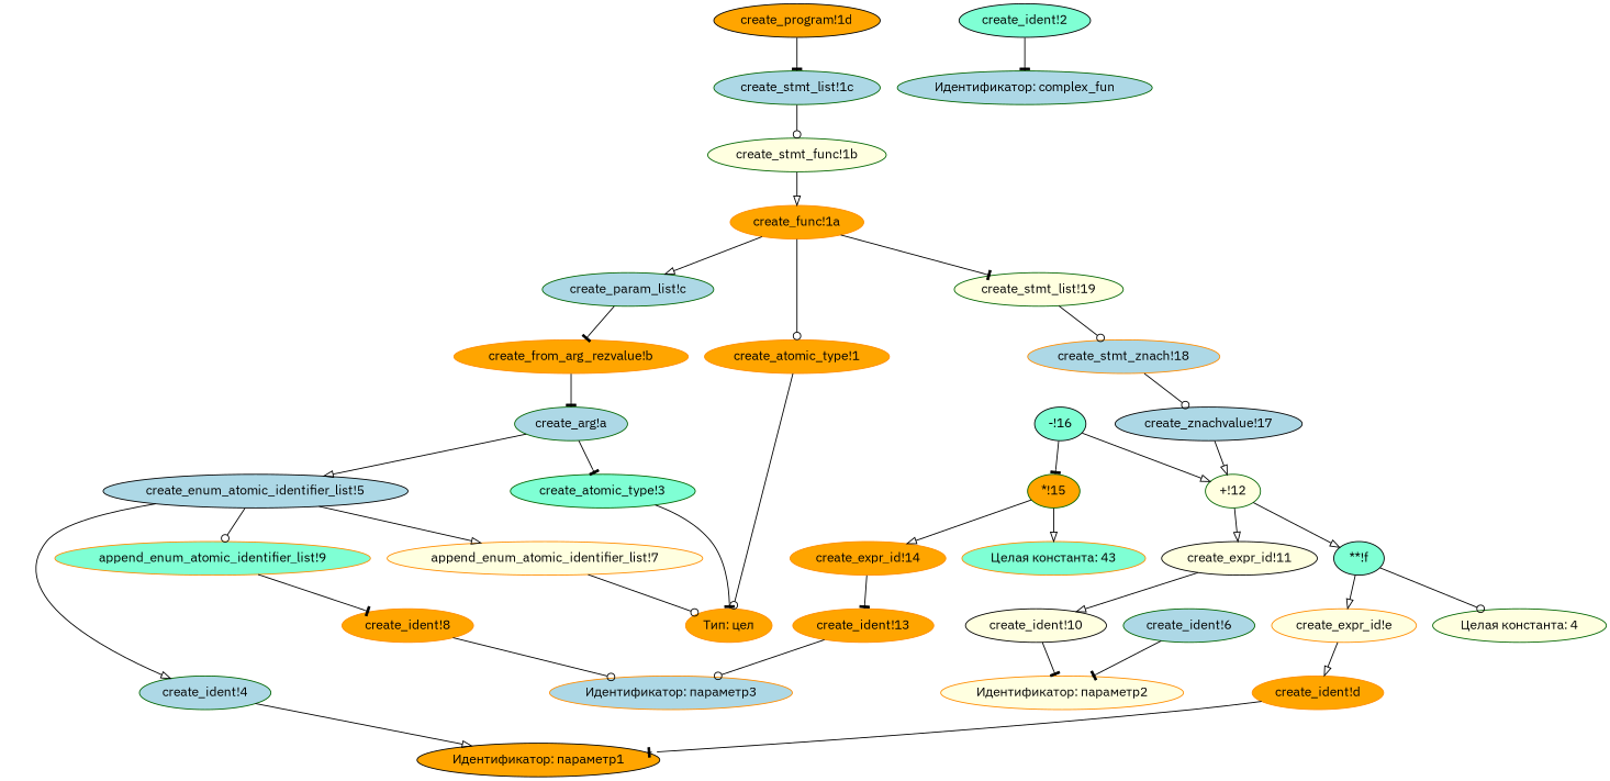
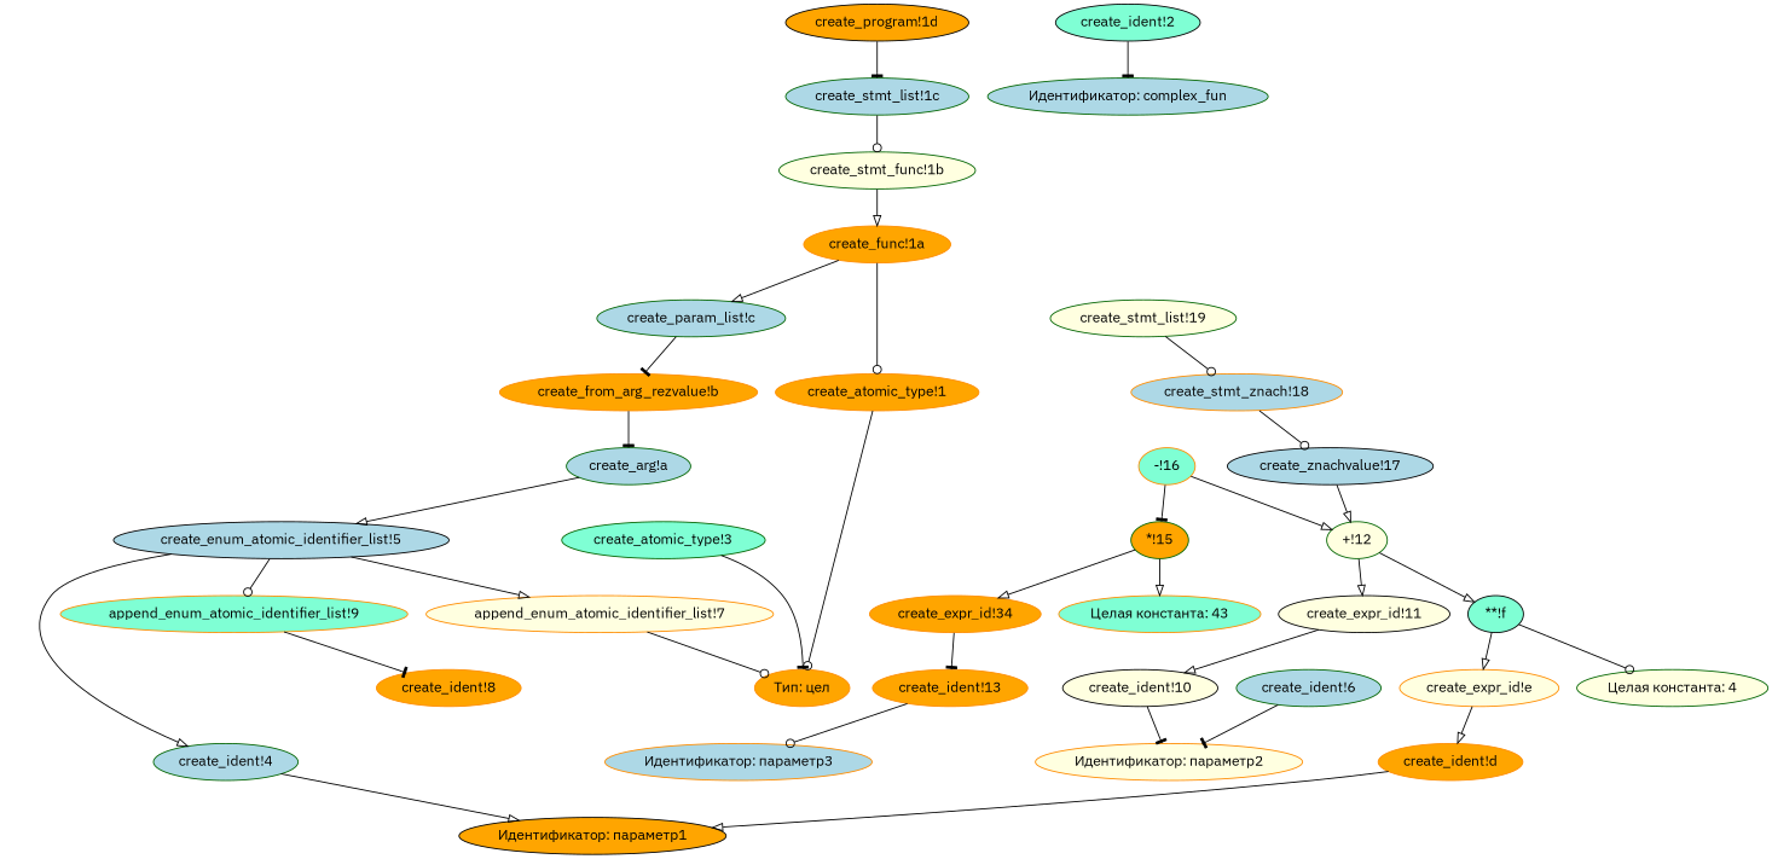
  digraph {
    fontname="IBM Plex Sans"
    node [color=darkorange fillcolor=orange fontname="IBM Plex Sans" style=filled]
    edge [arrowhead=onormal fontname="IBM Plex Sans"]
    "create_atomic_type!1"
    "Тип: цел"
    "create_ident!2" [color=black fillcolor=aquamarine]
    "Идентификатор: complex_fun" [color=darkgreen fillcolor=lightblue]
    "create_atomic_type!3" [color=darkgreen fillcolor=aquamarine]
    "create_ident!4" [color=darkgreen fillcolor=lightblue]
    "Идентификатор: параметр1" [color=black]
    "create_enum_atomic_identifier_list!5" [color=black fillcolor=lightblue]
    "append_enum_atomic_identifier_list!7" [fillcolor=lightyellow]
    "append_enum_atomic_identifier_list!9" [fillcolor=aquamarine]
    "create_ident!8"
    "create_ident!6" [color=darkgreen fillcolor=lightblue]
    "Идентификатор: параметр2" [fillcolor=lightyellow]
    "Идентификатор: параметр3" [fillcolor=lightblue]
    "create_arg!a" [color=darkgreen fillcolor=lightblue]
    "create_from_arg_rezvalue!b"
    "create_param_list!c" [color=darkgreen fillcolor=lightblue]
    "create_ident!d"
    "create_expr_id!e" [fillcolor=lightyellow]
    "**!f" [color=black fillcolor=aquamarine]
    "Целая константа: 4" [color=darkgreen fillcolor=lightyellow]
    "create_ident!10" [color=black fillcolor=lightyellow]
    "create_expr_id!11" [color=black fillcolor=lightyellow]
    "+!12" [color=darkgreen fillcolor=lightyellow]
    "create_ident!13"
-   "create_expr_id!14"
+   "create_expr_id!14" [label="create_expr_id!34"]
    "*!15" [color=darkgreen]
    "Целая константа: 43" [fillcolor=aquamarine]
-   "-!16" [color=black fillcolor=aquamarine]
+   "-!16" [fillcolor=aquamarine]
    "create_znachvalue!17" [color=black fillcolor=lightblue]
    "create_stmt_znach!18" [fillcolor=lightblue]
    "create_stmt_list!19" [color=darkgreen fillcolor=lightyellow]
    "create_func!1a"
    "create_stmt_func!1b" [color=darkgreen fillcolor=lightyellow]
    "create_stmt_list!1c" [color=darkgreen fillcolor=lightblue]
    "create_program!1d" [color=black]
    "create_atomic_type!1" -> "Тип: цел" [arrowhead=odot]
    "create_ident!2" -> "Идентификатор: complex_fun" [arrowhead=tee]
    "create_atomic_type!3" -> "Тип: цел" [arrowhead=tee]
    "create_ident!4" -> "Идентификатор: параметр1"
    "create_enum_atomic_identifier_list!5" -> "create_ident!4"
    "create_enum_atomic_identifier_list!5" -> "append_enum_atomic_identifier_list!7"
    "create_enum_atomic_identifier_list!5" -> "append_enum_atomic_identifier_list!9" [arrowhead=odot]
    "append_enum_atomic_identifier_list!7" -> "Тип: цел" [arrowhead=odot]
    "append_enum_atomic_identifier_list!9" -> "create_ident!8" [arrowhead=tee]
-   "create_ident!8" -> "Идентификатор: параметр3" [arrowhead=odot]
    "create_ident!6" -> "Идентификатор: параметр2" [arrowhead=tee]
-   "create_arg!a" -> "create_atomic_type!3" [arrowhead=tee]
    "create_arg!a" -> "create_enum_atomic_identifier_list!5"
    "create_from_arg_rezvalue!b" -> "create_arg!a" [arrowhead=tee]
    "create_param_list!c" -> "create_from_arg_rezvalue!b" [arrowhead=tee]
-   "create_ident!d" -> "Идентификатор: параметр1" [arrowhead=tee]
+   "create_ident!d" -> "Идентификатор: параметр1"
    "create_expr_id!e" -> "create_ident!d"
    "**!f" -> "create_expr_id!e"
    "**!f" -> "Целая константа: 4" [arrowhead=odot]
    "create_ident!10" -> "Идентификатор: параметр2" [arrowhead=tee]
    "create_expr_id!11" -> "create_ident!10"
    "+!12" -> "**!f"
    "+!12" -> "create_expr_id!11"
    "create_ident!13" -> "Идентификатор: параметр3" [arrowhead=odot]
    "create_expr_id!14" -> "create_ident!13" [arrowhead=tee]
    "*!15" -> "create_expr_id!14"
    "*!15" -> "Целая константа: 43"
    "-!16" -> "+!12"
    "-!16" -> "*!15" [arrowhead=tee]
    "create_znachvalue!17" -> "+!12"
    "create_stmt_znach!18" -> "create_znachvalue!17" [arrowhead=odot]
    "create_stmt_list!19" -> "create_stmt_znach!18" [arrowhead=odot]
    "create_func!1a" -> "create_atomic_type!1" [arrowhead=odot]
    "create_func!1a" -> "create_param_list!c"
-   "create_func!1a" -> "create_stmt_list!19" [arrowhead=tee]
    "create_stmt_func!1b" -> "create_func!1a"
    "create_stmt_list!1c" -> "create_stmt_func!1b" [arrowhead=odot]
    "create_program!1d" -> "create_stmt_list!1c" [arrowhead=tee]
  }
